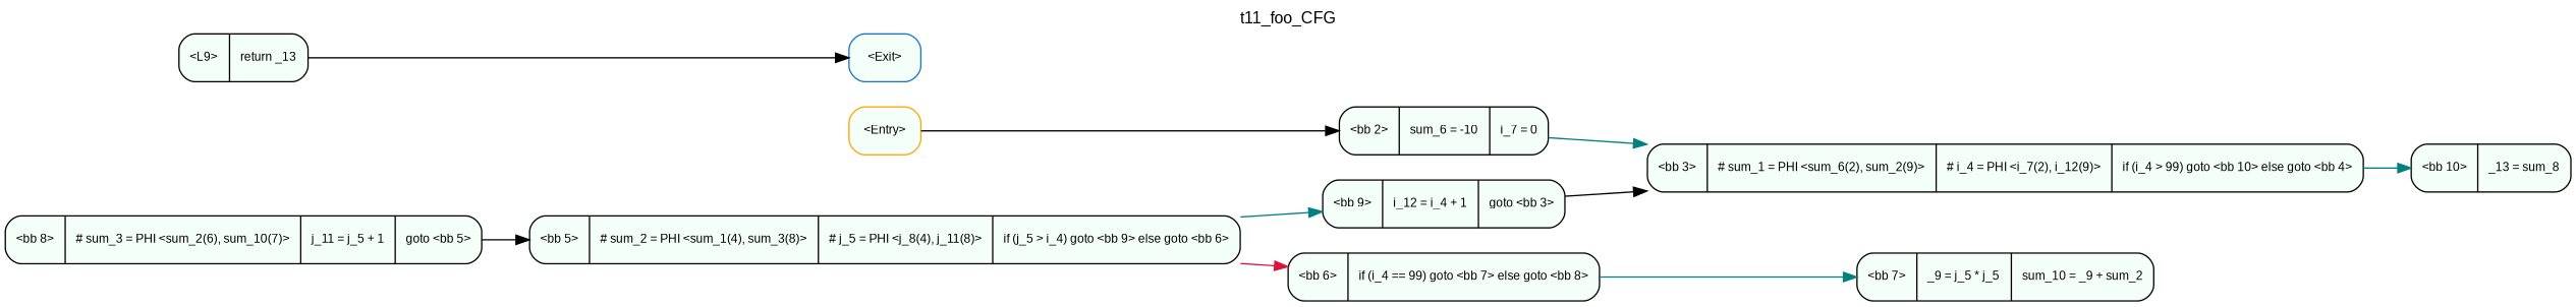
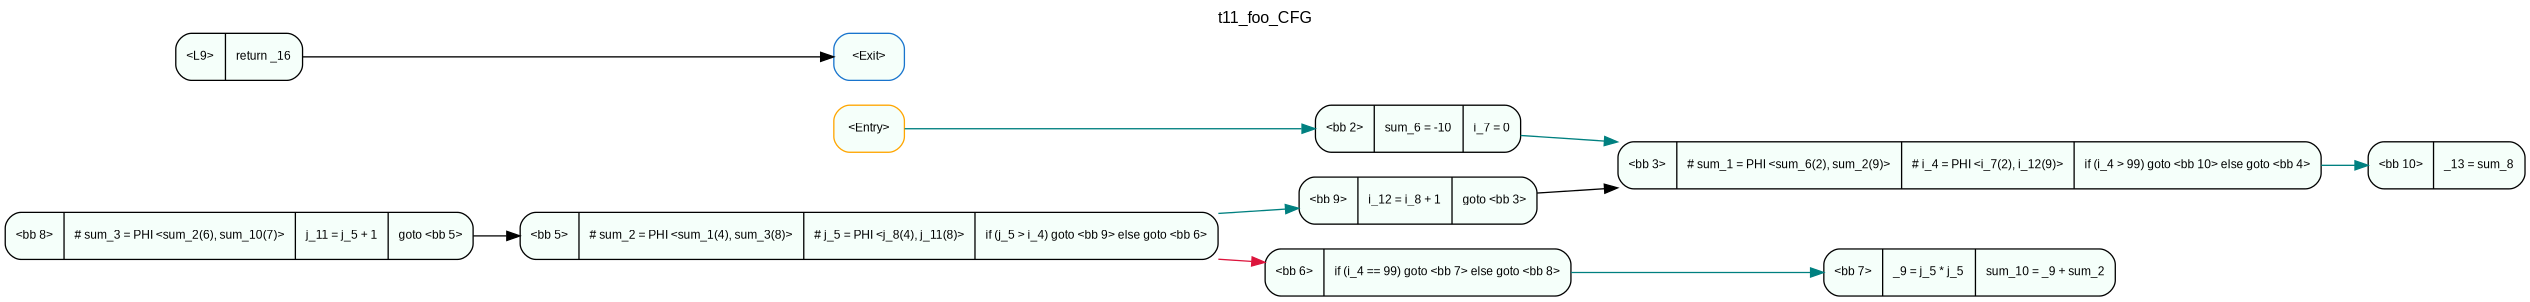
  digraph {
    fontname=Arial
    fontsize=12
    label=t11_foo_CFG
    labelloc=top
    rankdir=LR
    node [color=black fillcolor=mintcream fontname=Arial fontsize=9 shape=Mrecord style=filled]
    edge [color=black fontname=Arial fontsize=10]
    n1 [color=orange label="{ \<Entry\> }"]
    n2 [label="{ \<bb 2\>|sum_6 = -10|i_7 = 0 }"]
    n3 [label="{ \<bb 3\>|# sum_1 = PHI \<sum_6(2), sum_2(9)\>|# i_4 = PHI \<i_7(2), i_12(9)\>|if (i_4 \> 99) goto \<bb 10\> else goto \<bb 4\> }"]
    n4 [label="{ \<bb 10\>|_13 = sum_8 }"]
-   n5 [label="{ \<L9\>|return _13 }"]
+   n5 [label="{ \<L9\>|return _16 }"]
    n6 [color=dodgerblue3 label="{ \<Exit\> }"]
    n7 [label="{ \<bb 5\>|# sum_2 = PHI \<sum_1(4), sum_3(8)\>|# j_5 = PHI \<j_8(4), j_11(8)\>|if (j_5 \> i_4) goto \<bb 9\> else goto \<bb 6\> }"]
-   n8 [label="{ \<bb 9\>|i_12 = i_4 + 1|goto \<bb 3\> }"]
+   n8 [label="{ \<bb 9\>|i_12 = i_8 + 1|goto \<bb 3\> }"]
    n9 [label="{ \<bb 6\>|if (i_4 == 99) goto \<bb 7\> else goto \<bb 8\> }"]
    n10 [label="{ \<bb 7\>|_9 = j_5 * j_5|sum_10 = _9 + sum_2 }"]
    n11 [label="{ \<bb 8\>|# sum_3 = PHI \<sum_2(6), sum_10(7)\>|j_11 = j_5 + 1|goto \<bb 5\> }"]
-   n1 -> n2
+   n1 -> n2 [color=teal]
    n2 -> n3 [color=teal]
    n3 -> n4 [color=teal]
    n5 -> n6
    n7 -> n8 [color=teal]
    n7 -> n9 [color=crimson]
    n8 -> n3
    n9 -> n10 [color=teal]
    n11 -> n7
  }
